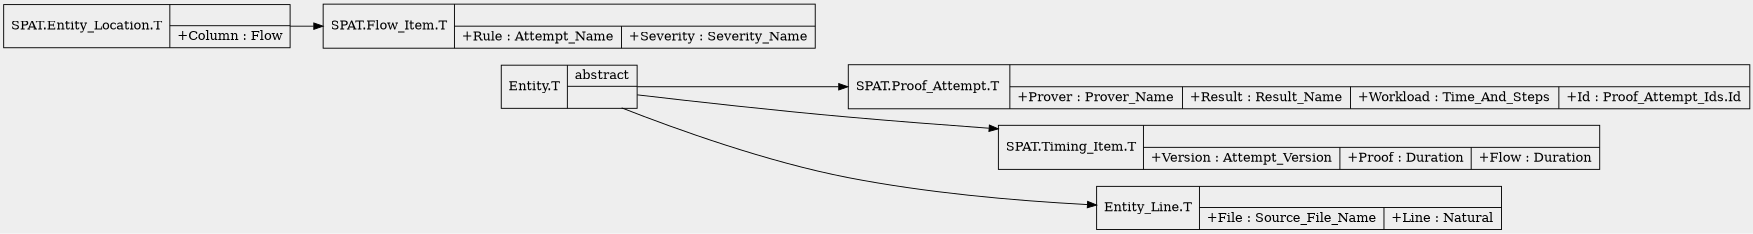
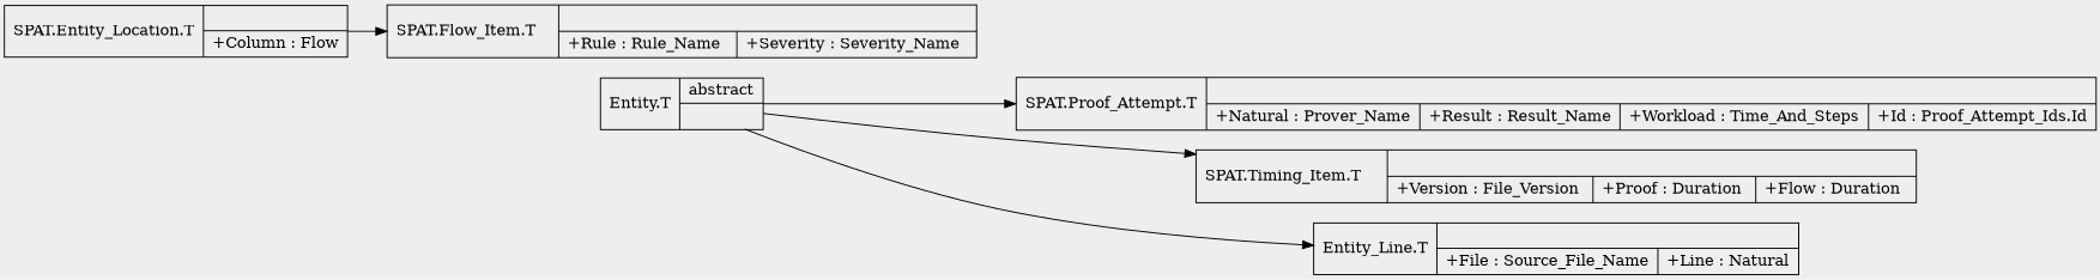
  digraph {
    bgcolor="#EEEEEE"
    ordering=out
    rankdir=LR
    node [shape=record]
-   n1 [label="{SPAT.Proof_Attempt.T\l|{|{+Prover : Prover_Name\l|+Result : Result_Name\l|+Workload : Time_And_Steps\l|+Id : Proof_Attempt_Ids.Id\l}}}"]
-   n2 [label="{SPAT.Timing_Item.T\l|{|{+Version : Attempt_Version\l|+Proof : Duration\l|+Flow : Duration\l}}}"]
+   n1 [label="{SPAT.Proof_Attempt.T\l|{|{+Natural : Prover_Name\l|+Result : Result_Name\l|+Workload : Time_And_Steps\l|+Id : Proof_Attempt_Ids.Id\l}}}"]
+   n2 [label="{SPAT.Timing_Item.T\l|{|{+Version : File_Version\l|+Proof : Duration\l|+Flow : Duration\l}}}"]
    dummy [style=invis]
    n4 [label="{Entity.T\l|{abstract\l|}}"]
    n5 [label="{Entity_Line.T\l|{|{+File : Source_File_Name\l|+Line : Natural\l}}}"]
    n6 [label="{SPAT.Entity_Location.T\l|{|{+Column : Flow\l}}}"]
-   n7 [label="{SPAT.Flow_Item.T\l|{|{+Rule : Attempt_Name\l|+Severity : Severity_Name\l}}}"]
+   n7 [label="{SPAT.Flow_Item.T\l|{|{+Rule : Rule_Name\l|+Severity : Severity_Name\l}}}"]
    subgraph sub_1 {
      rank=same
      n1
      n2
      dummy
    }
    n4 -> n1 [weight=4]
    n4 -> n2
    n4 -> n5 [weight=0]
    n6 -> n7
    n7 -> dummy [style=invis]
  }
